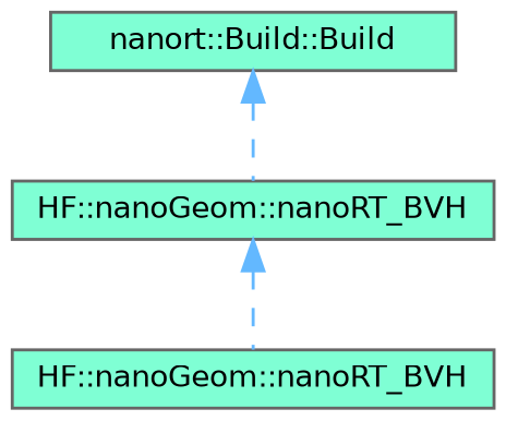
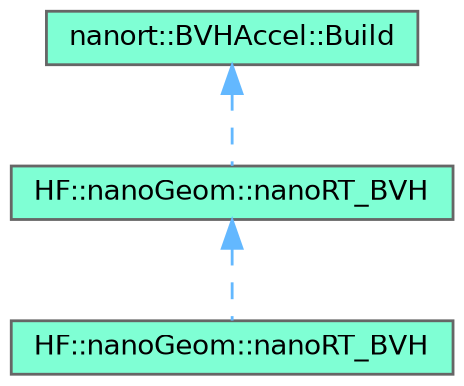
  digraph {
    rankdir=TB
    node [color=grey40 fillcolor=aquamarine fontname=Helvetica fontsize=10 shape=box style=filled]
    edge [color=steelblue1 dir=back fontname=Helvetica fontsize=10 labelfontname=Helvetica labelfontsize=10 style=dashed]
-   n1 [color=gray40 fontcolor=black height=0.2 label="nanort::Build::Build" width=0.4]
+   n1 [color=gray40 fontcolor=black height=0.2 label="nanort::BVHAccel::Build" width=0.4]
    n2 [height=0.2 label="HF::nanoGeom::nanoRT_BVH" width=0.4]
    n3 [height=0.2 label="HF::nanoGeom::nanoRT_BVH" width=0.4]
    n1 -> n2
    n2 -> n3
  }
